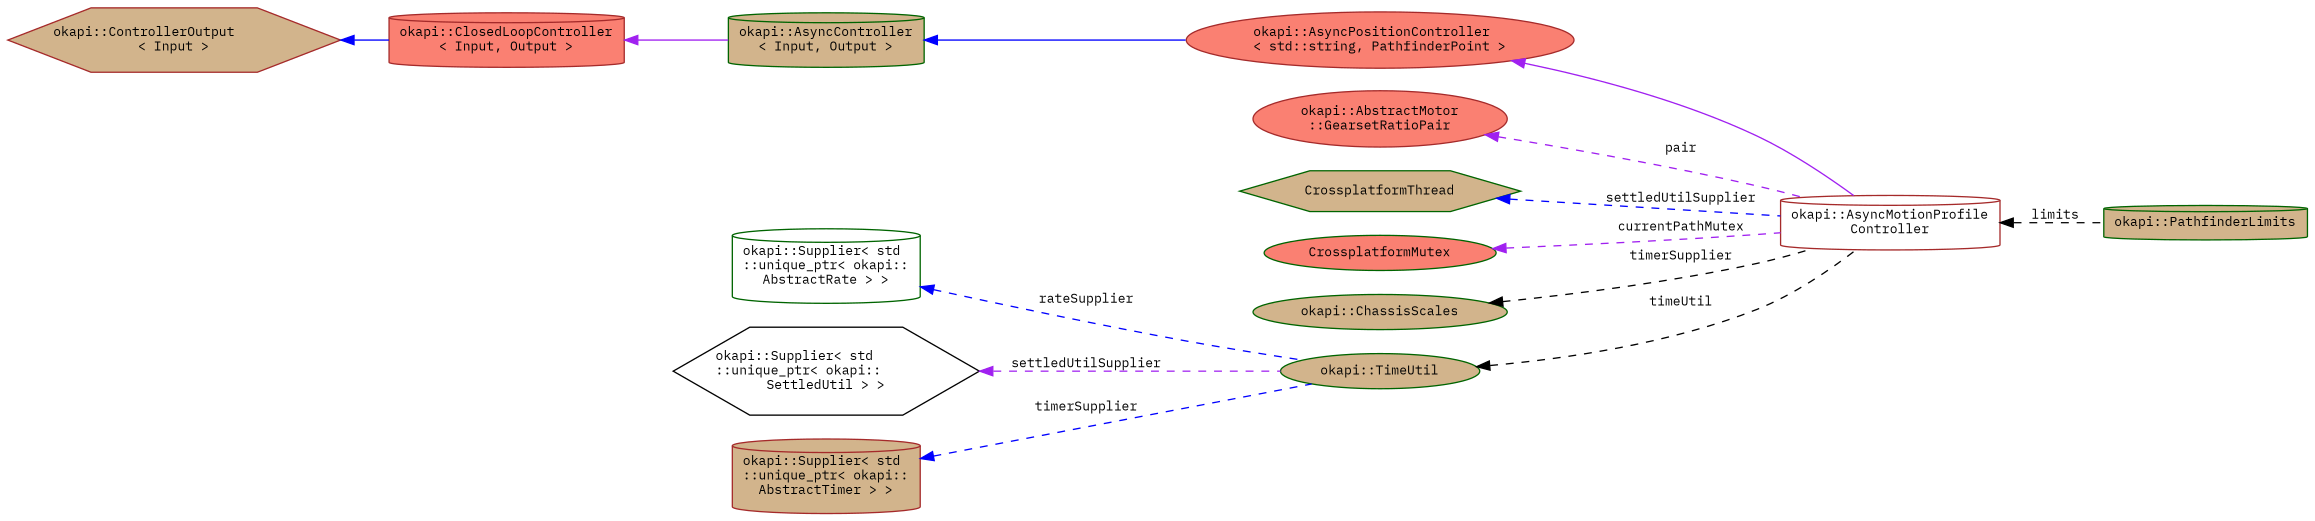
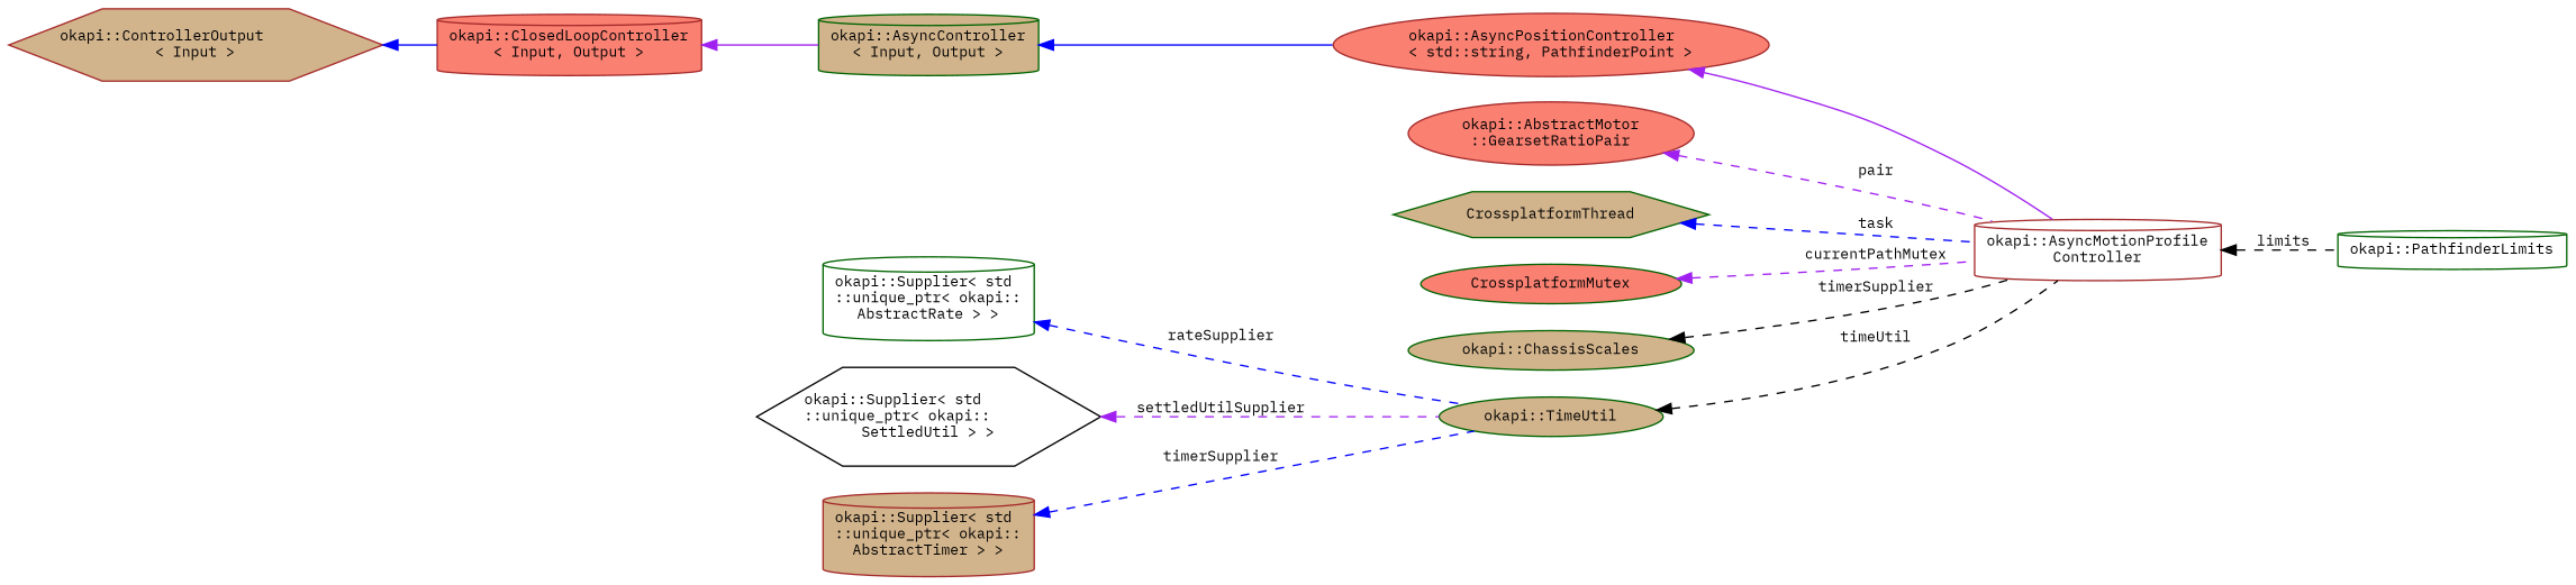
  digraph {
    fontname="IBM Plex Mono"
    rankdir=LR
    node [color=darkgreen fillcolor=tan fontname="IBM Plex Mono" fontsize=10 shape=cylinder style=filled]
    edge [color=purple dir=back fontname="IBM Plex Mono" fontsize=10 labelfontname=Helvetica labelfontsize=10 style=dashed]
    n1 [color=brown fillcolor=white fontcolor=black height=0.2 label="okapi::AsyncMotionProfile\lController" width=0.4]
-   n2 [height=0.2 label="okapi::PathfinderLimits" width=0.4]
+   n2 [fillcolor=white height=0.2 label="okapi::PathfinderLimits" width=0.4]
    n3 [color=brown fillcolor=salmon height=0.2 label="okapi::AsyncPositionController\l\< std::string, PathfinderPoint \>" shape=ellipse width=0.4]
    n4 [height=0.2 label="okapi::AsyncController\l\< Input, Output \>" width=0.4]
    n5 [color=brown fillcolor=salmon height=0.2 label="okapi::ClosedLoopController\l\< Input, Output \>" width=0.4]
    n6 [color=brown height=0.2 label="okapi::ControllerOutput\l\< Input \>" shape=hexagon width=0.4]
    n7 [color=brown fillcolor=salmon height=0.2 label="okapi::AbstractMotor\l::GearsetRatioPair" shape=ellipse width=0.4]
    n8 [height=0.2 label=CrossplatformThread shape=hexagon width=0.4]
    n9 [fillcolor=salmon height=0.2 label=CrossplatformMutex shape=ellipse width=0.4]
    n10 [height=0.2 label="okapi::ChassisScales" shape=ellipse width=0.4]
    n11 [height=0.2 label="okapi::TimeUtil" shape=ellipse width=0.4]
    n12 [fillcolor=white height=0.2 label="okapi::Supplier\< std\l::unique_ptr\< okapi::\lAbstractRate \> \>" width=0.4]
    n13 [color=black fillcolor=white height=0.2 label="okapi::Supplier\< std\l::unique_ptr\< okapi::\lSettledUtil \> \>" shape=hexagon width=0.4]
    n14 [color=brown height=0.2 label="okapi::Supplier\< std\l::unique_ptr\< okapi::\lAbstractTimer \> \>" width=0.4]
    n1 -> n2 [color=black label=" limits"]
    n3 -> n1 [style=solid]
    n4 -> n3 [color=blue style=solid]
    n5 -> n4 [style=solid]
    n6 -> n5 [color=blue style=solid]
    n7 -> n1 [label=" pair"]
-   n8 -> n1 [color=blue label=" settledUtilSupplier"]
+   n8 -> n1 [color=blue label=" task"]
    n9 -> n1 [label=" currentPathMutex"]
    n10 -> n1 [color=black label=" timerSupplier"]
    n11 -> n1 [color=black label=" timeUtil"]
    n12 -> n11 [color=blue label=" rateSupplier"]
    n13 -> n11 [label=" settledUtilSupplier"]
    n14 -> n11 [color=blue label=" timerSupplier"]
  }
